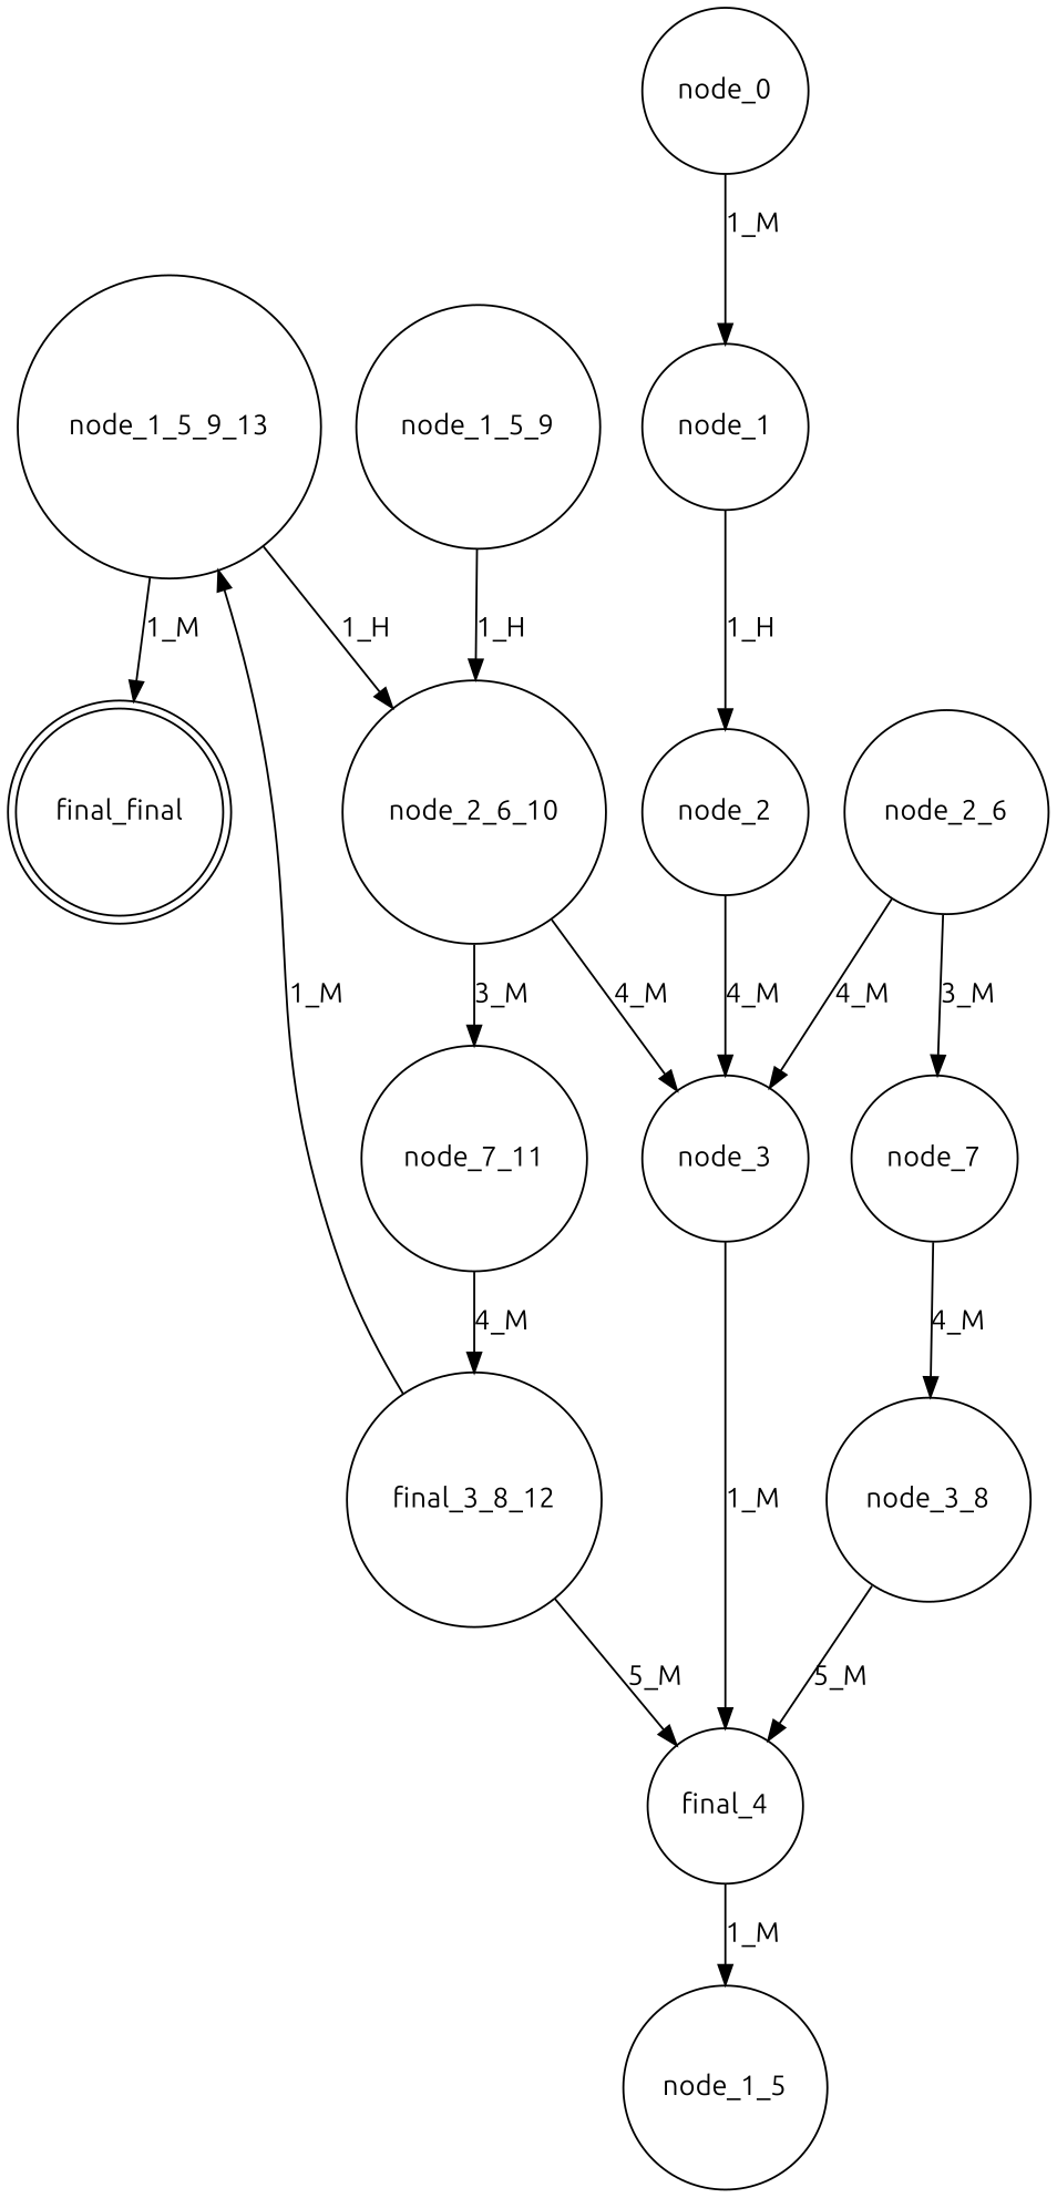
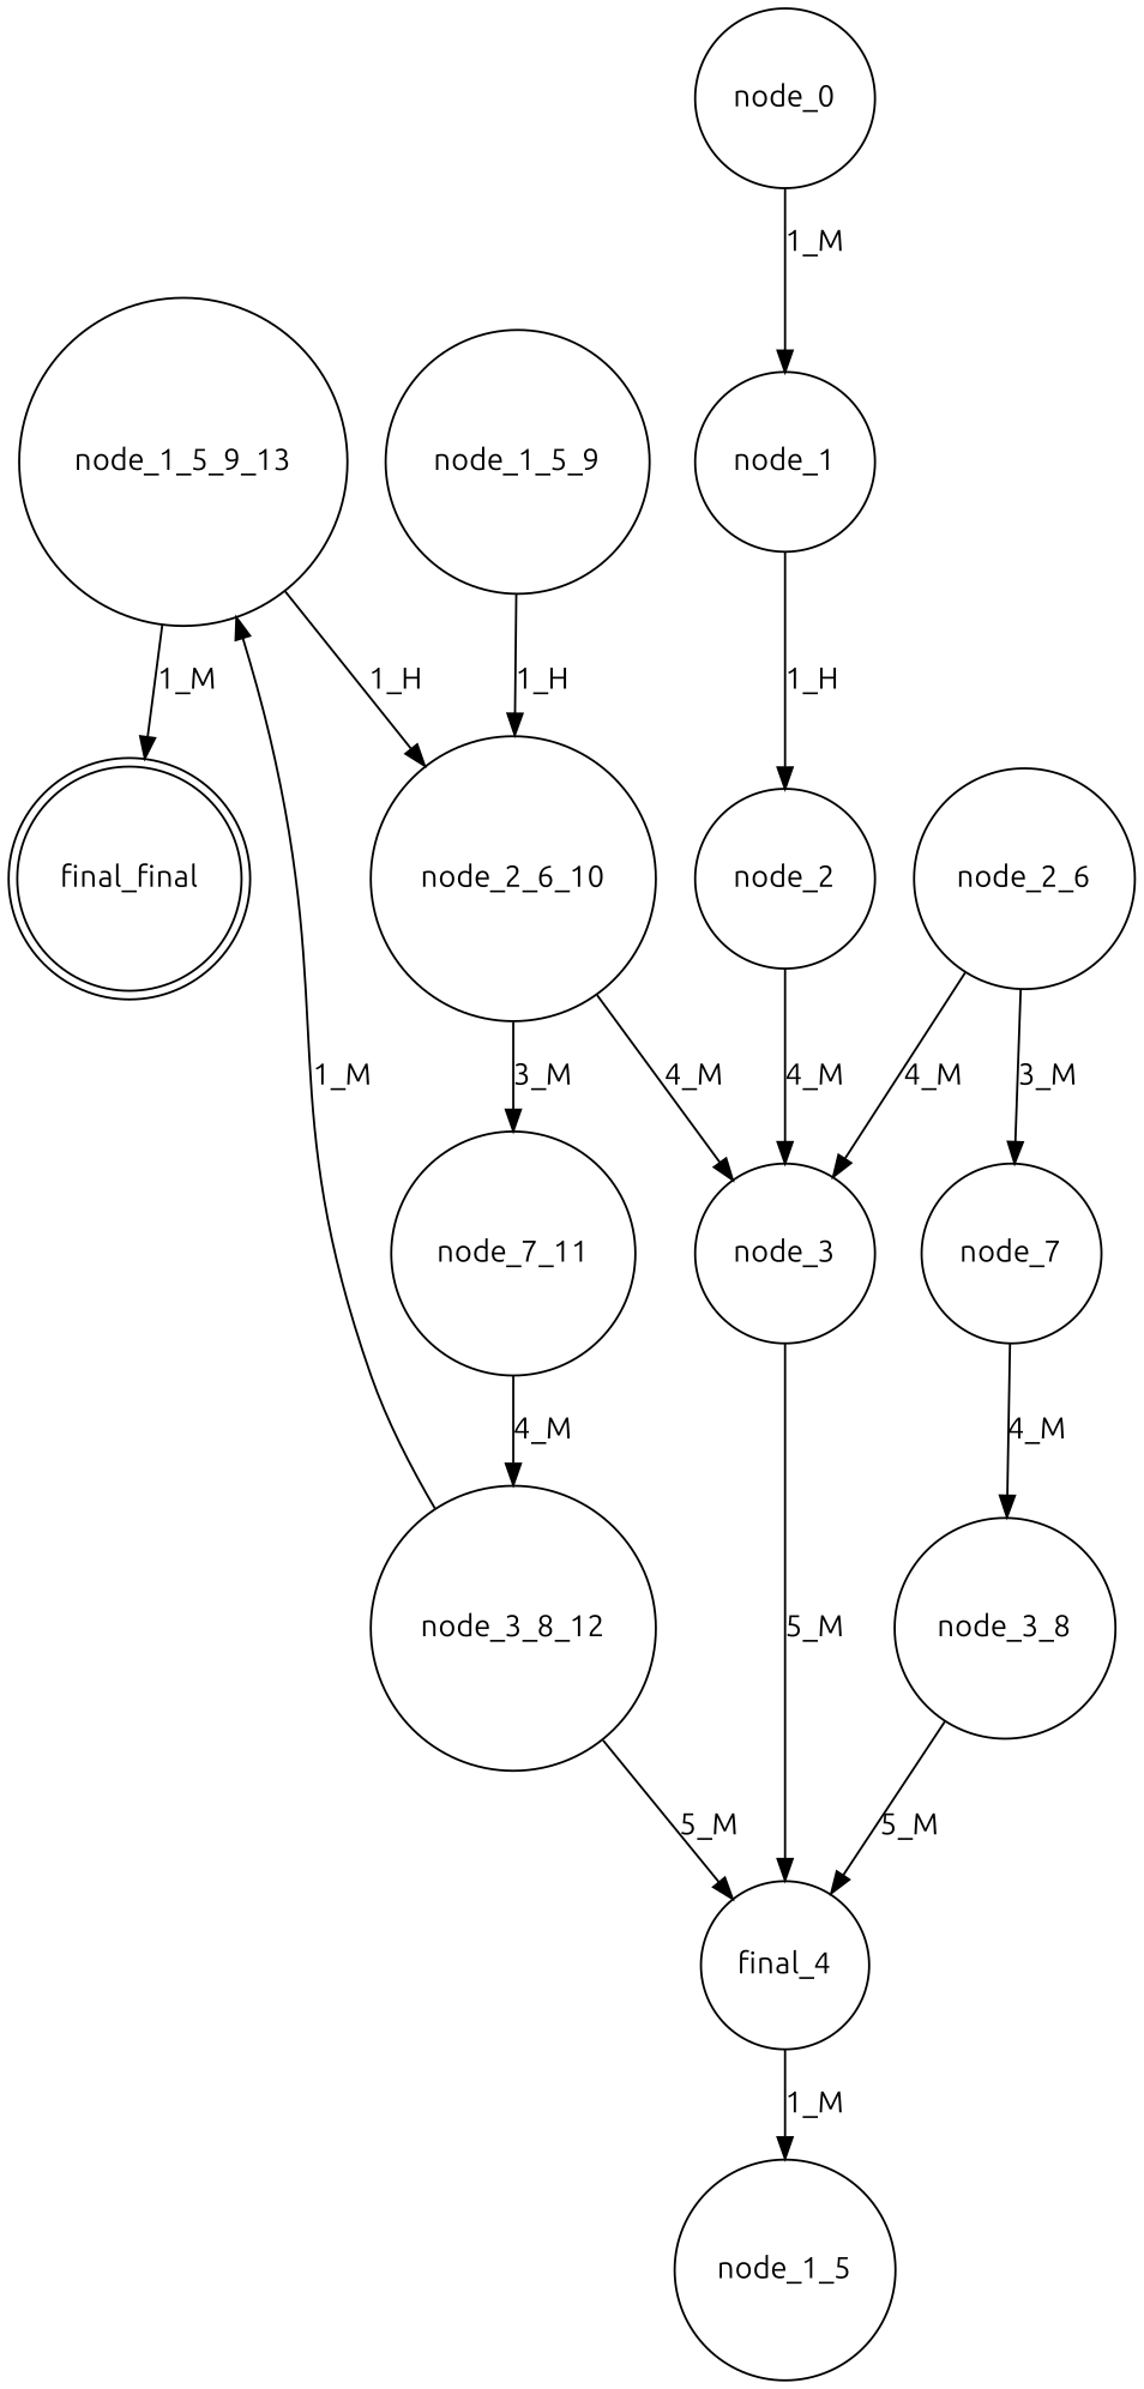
  digraph {
    fontname=Ubuntu
    node [fontname=Ubuntu shape=circle]
    edge [fontname=Ubuntu]
    n1 [label=final_final shape=doublecircle]
    node_0
    node_1
    node_2
    node_3
    n6 [label=final_4]
    node_2_6
    node_7
    node_3_8
    node_1_5_9
    node_2_6_10
    node_7_11
-   node_3_8_12 [label=final_3_8_12]
+   node_3_8_12
    node_1_5_9_13
    node_1_5
    node_0 -> node_1 [label="1_M"]
    node_1 -> node_2 [label="1_H"]
    node_2 -> node_3 [label="4_M"]
-   node_3 -> n6 [label="1_M"]
+   node_3 -> n6 [label="5_M"]
    n6 -> node_1_5 [label="1_M"]
    node_2_6 -> node_3 [label="4_M"]
    node_2_6 -> node_7 [label="3_M"]
    node_7 -> node_3_8 [label="4_M"]
    node_3_8 -> n6 [label="5_M"]
    node_1_5_9 -> node_2_6_10 [label="1_H"]
    node_2_6_10 -> node_3 [label="4_M"]
    node_2_6_10 -> node_7_11 [label="3_M"]
    node_7_11 -> node_3_8_12 [label="4_M"]
    node_3_8_12 -> n6 [label="5_M"]
    node_3_8_12 -> node_1_5_9_13 [label="1_M"]
    node_1_5_9_13 -> n1 [label="1_M"]
    node_1_5_9_13 -> node_2_6_10 [label="1_H"]
  }
